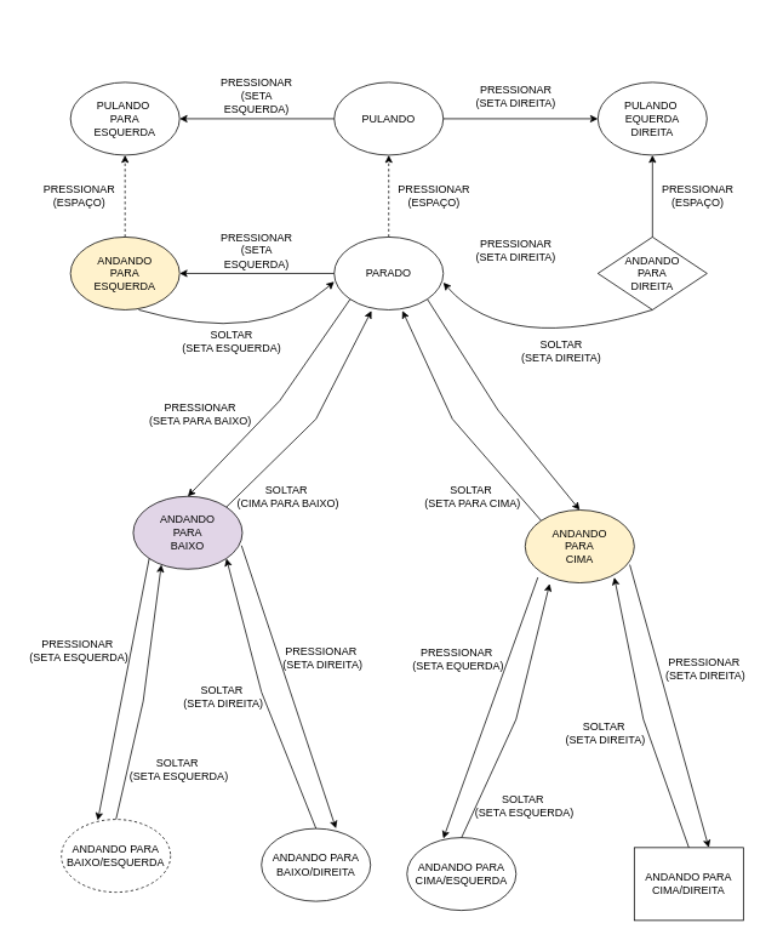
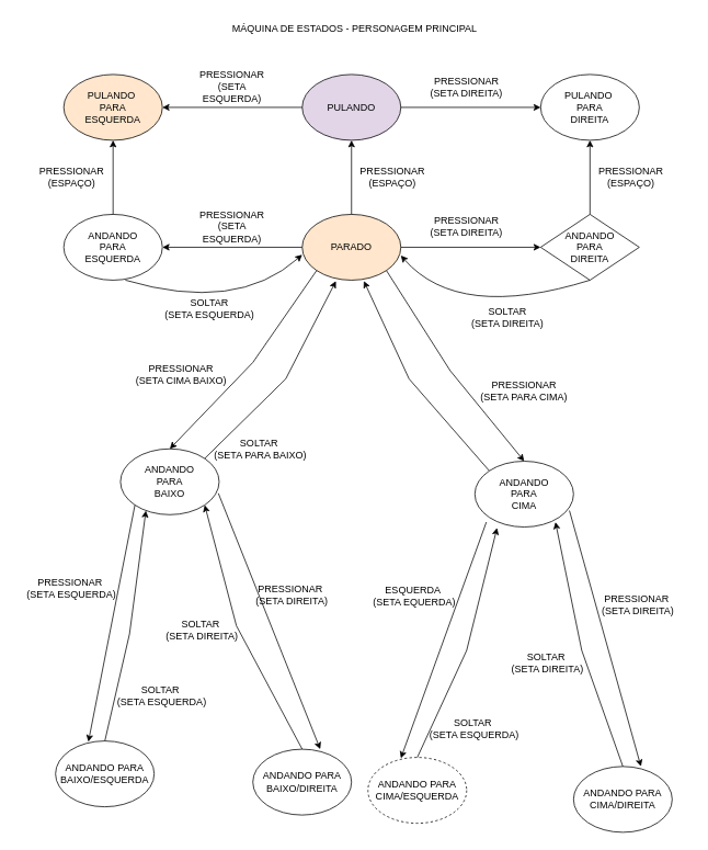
  <mxCell id="0" />
  <mxCell id="1" parent="0" />
- <mxCell id="2" value="PARADO" style="ellipse;whiteSpace=wrap;html=1;" vertex="1" parent="1"><mxGeometry x="367" y="260" width="120" height="80" as="geometry" /></mxCell>
- <mxCell id="3" value="PULANDO" style="ellipse;whiteSpace=wrap;html=1;" vertex="1" parent="1"><mxGeometry x="367" y="90" width="120" height="80" as="geometry" /></mxCell>
+ <mxCell id="2" value="PARADO" style="ellipse;whiteSpace=wrap;html=1;fillColor=#ffe6cc;" vertex="1" parent="1"><mxGeometry x="367" y="260" width="120" height="80" as="geometry" /></mxCell>
+ <mxCell id="3" value="PULANDO" style="ellipse;whiteSpace=wrap;html=1;fillColor=#e1d5e7;" vertex="1" parent="1"><mxGeometry x="367" y="90" width="120" height="80" as="geometry" /></mxCell>
  <mxCell id="4" value="ANDANDO&lt;div&gt;PARA&lt;/div&gt;&lt;div&gt;DIREITA&lt;/div&gt;" style="rhombus;whiteSpace=wrap;html=1;" vertex="1" parent="1"><mxGeometry x="657" y="260" width="120" height="80" as="geometry" /></mxCell>
- <mxCell id="5" value="ANDANDO&lt;div&gt;PARA&lt;/div&gt;&lt;div&gt;ESQUERDA&lt;/div&gt;" style="ellipse;whiteSpace=wrap;html=1;fillColor=#fff2cc;" vertex="1" parent="1"><mxGeometry x="77" y="260" width="120" height="80" as="geometry" /></mxCell>
+ <mxCell id="5" value="ANDANDO&lt;div&gt;PARA&lt;/div&gt;&lt;div&gt;ESQUERDA&lt;/div&gt;" style="ellipse;whiteSpace=wrap;html=1;" vertex="1" parent="1"><mxGeometry x="77" y="260" width="120" height="80" as="geometry" /></mxCell>
+ <mxCell id="6" value="" style="endArrow=classic;html=1;rounded=0;entryX=0;entryY=0.5;entryDx=0;entryDy=0;exitX=1;exitY=0.5;exitDx=0;exitDy=0;" edge="1" parent="1" source="2" target="4"><mxGeometry width="50" height="50" relative="1" as="geometry"><mxPoint x="537" y="340" as="sourcePoint" /><mxPoint x="587" y="290" as="targetPoint" /></mxGeometry></mxCell>
  <mxCell id="7" value="PRESSIONAR (SETA DIREITA)" style="text;html=1;align=center;verticalAlign=middle;whiteSpace=wrap;rounded=0;" vertex="1" parent="1"><mxGeometry x="517" y="260" width="100" height="30" as="geometry" /></mxCell>
  <mxCell id="8" value="" style="endArrow=classic;html=1;rounded=0;exitX=0;exitY=0.5;exitDx=0;exitDy=0;entryX=1;entryY=0.5;entryDx=0;entryDy=0;" edge="1" parent="1" source="2" target="5"><mxGeometry width="50" height="50" relative="1" as="geometry"><mxPoint x="257" y="290" as="sourcePoint" /><mxPoint x="307" y="240" as="targetPoint" /></mxGeometry></mxCell>
  <mxCell id="9" value="PRESSIONAR (SETA ESQUERDA&lt;span style=&quot;background-color: transparent; color: light-dark(rgb(0, 0, 0), rgb(255, 255, 255));&quot;&gt;)&lt;/span&gt;" style="text;html=1;align=center;verticalAlign=middle;whiteSpace=wrap;rounded=0;" vertex="1" parent="1"><mxGeometry x="227" y="260" width="110" height="30" as="geometry" /></mxCell>
- <mxCell id="10" value="" style="endArrow=classic;html=1;rounded=0;entryX=0.5;entryY=1;entryDx=0;entryDy=0;exitX=0.5;exitY=0;exitDx=0;exitDy=0;dashed=1;" edge="1" parent="1" source="2" target="3"><mxGeometry width="50" height="50" relative="1" as="geometry"><mxPoint x="337" y="450" as="sourcePoint" /><mxPoint x="387" y="400" as="targetPoint" /></mxGeometry></mxCell>
- <mxCell id="11" value="PULANDO&amp;nbsp;&lt;div&gt;PARA&lt;/div&gt;&lt;div&gt;ESQUERDA&lt;/div&gt;" style="ellipse;whiteSpace=wrap;html=1;" vertex="1" parent="1"><mxGeometry x="77" y="90" width="120" height="80" as="geometry" /></mxCell>
- <mxCell id="12" value="PULANDO&amp;nbsp;&lt;div&gt;EQUERDA&lt;/div&gt;&lt;div&gt;DIREITA&lt;/div&gt;" style="ellipse;whiteSpace=wrap;html=1;" vertex="1" parent="1"><mxGeometry x="657" y="90" width="120" height="80" as="geometry" /></mxCell>
- <mxCell id="13" value="" style="endArrow=classic;html=1;rounded=0;entryX=0.5;entryY=1;entryDx=0;entryDy=0;exitX=0.5;exitY=0;exitDx=0;exitDy=0;dashed=1;" edge="1" parent="1" source="5" target="11"><mxGeometry width="50" height="50" relative="1" as="geometry"><mxPoint x="217" y="220" as="sourcePoint" /><mxPoint x="267" y="170" as="targetPoint" /></mxGeometry></mxCell>
+ <mxCell id="10" value="" style="endArrow=classic;html=1;rounded=0;entryX=0.5;entryY=1;entryDx=0;entryDy=0;exitX=0.5;exitY=0;exitDx=0;exitDy=0;" edge="1" parent="1" source="2" target="3"><mxGeometry width="50" height="50" relative="1" as="geometry"><mxPoint x="337" y="450" as="sourcePoint" /><mxPoint x="387" y="400" as="targetPoint" /></mxGeometry></mxCell>
+ <mxCell id="11" value="PULANDO&amp;nbsp;&lt;div&gt;PARA&lt;/div&gt;&lt;div&gt;ESQUERDA&lt;/div&gt;" style="ellipse;whiteSpace=wrap;html=1;fillColor=#ffe6cc;" vertex="1" parent="1"><mxGeometry x="77" y="90" width="120" height="80" as="geometry" /></mxCell>
+ <mxCell id="12" value="PULANDO&amp;nbsp;&lt;div&gt;PARA&lt;/div&gt;&lt;div&gt;DIREITA&lt;/div&gt;" style="ellipse;whiteSpace=wrap;html=1;" vertex="1" parent="1"><mxGeometry x="657" y="90" width="120" height="80" as="geometry" /></mxCell>
+ <mxCell id="13" value="" style="endArrow=classic;html=1;rounded=0;entryX=0.5;entryY=1;entryDx=0;entryDy=0;exitX=0.5;exitY=0;exitDx=0;exitDy=0;" edge="1" parent="1" source="5" target="11"><mxGeometry width="50" height="50" relative="1" as="geometry"><mxPoint x="217" y="220" as="sourcePoint" /><mxPoint x="267" y="170" as="targetPoint" /></mxGeometry></mxCell>
  <mxCell id="14" value="" style="endArrow=classic;html=1;rounded=0;entryX=0.5;entryY=1;entryDx=0;entryDy=0;exitX=0.5;exitY=0;exitDx=0;exitDy=0;" edge="1" parent="1" source="4" target="12"><mxGeometry width="50" height="50" relative="1" as="geometry"><mxPoint x="497" y="420" as="sourcePoint" /><mxPoint x="547" y="370" as="targetPoint" /></mxGeometry></mxCell>
  <mxCell id="15" value="PRESSIONAR (ESPAÇO)" style="text;html=1;align=center;verticalAlign=middle;whiteSpace=wrap;rounded=0;" vertex="1" parent="1"><mxGeometry x="37" y="200" width="100" height="30" as="geometry" /></mxCell>
  <mxCell id="16" value="PRESSIONAR (ESPAÇO)" style="text;html=1;align=center;verticalAlign=middle;whiteSpace=wrap;rounded=0;" vertex="1" parent="1"><mxGeometry x="717" y="200" width="100" height="30" as="geometry" /></mxCell>
  <mxCell id="17" value="PRESSIONAR (ESPAÇO)" style="text;html=1;align=center;verticalAlign=middle;whiteSpace=wrap;rounded=0;" vertex="1" parent="1"><mxGeometry x="427" y="200" width="100" height="30" as="geometry" /></mxCell>
  <mxCell id="18" value="" style="endArrow=classic;html=1;rounded=0;entryX=0;entryY=0.5;entryDx=0;entryDy=0;exitX=1;exitY=0.5;exitDx=0;exitDy=0;" edge="1" parent="1"><mxGeometry width="50" height="50" relative="1" as="geometry"><mxPoint x="487" y="130" as="sourcePoint" /><mxPoint x="657" y="130" as="targetPoint" /></mxGeometry></mxCell>
  <mxCell id="19" value="PRESSIONAR (SETA DIREITA)" style="text;html=1;align=center;verticalAlign=middle;whiteSpace=wrap;rounded=0;" vertex="1" parent="1"><mxGeometry x="517" y="90" width="100" height="30" as="geometry" /></mxCell>
  <mxCell id="20" value="" style="endArrow=classic;html=1;rounded=0;exitX=0;exitY=0.5;exitDx=0;exitDy=0;entryX=1;entryY=0.5;entryDx=0;entryDy=0;" edge="1" parent="1"><mxGeometry width="50" height="50" relative="1" as="geometry"><mxPoint x="367" y="130" as="sourcePoint" /><mxPoint x="197" y="130" as="targetPoint" /></mxGeometry></mxCell>
  <mxCell id="21" value="PRESSIONAR (SETA ESQUERDA&lt;span style=&quot;background-color: transparent; color: light-dark(rgb(0, 0, 0), rgb(255, 255, 255));&quot;&gt;)&lt;/span&gt;" style="text;html=1;align=center;verticalAlign=middle;whiteSpace=wrap;rounded=0;" vertex="1" parent="1"><mxGeometry x="227" y="90" width="110" height="30" as="geometry" /></mxCell>
  <mxCell id="22" value="SOLTAR&lt;div&gt;(SETA DIREITA)&lt;/div&gt;" style="text;html=1;align=center;verticalAlign=middle;whiteSpace=wrap;rounded=0;" vertex="1" parent="1"><mxGeometry x="567" y="370" width="100" height="30" as="geometry" /></mxCell>
  <mxCell id="23" value="" style="curved=1;endArrow=classic;html=1;rounded=0;exitX=0.625;exitY=1;exitDx=0;exitDy=0;exitPerimeter=0;entryX=0;entryY=0.613;entryDx=0;entryDy=0;entryPerimeter=0;" edge="1" parent="1" source="5" target="2"><mxGeometry width="50" height="50" relative="1" as="geometry"><mxPoint x="237" y="380" as="sourcePoint" /><mxPoint x="397" y="340" as="targetPoint" /><Array as="points"><mxPoint x="287" y="380" /></Array></mxGeometry></mxCell>
  <mxCell id="24" value="SOLTAR&lt;div&gt;(SETA ESQUERDA)&lt;/div&gt;" style="text;html=1;align=center;verticalAlign=middle;whiteSpace=wrap;rounded=0;" vertex="1" parent="1"><mxGeometry x="197" y="360" width="115" height="30" as="geometry" /></mxCell>
+ <mxCell id="25" value="MÁQUINA DE ESTADOS - PERSONAGEM PRINCIPAL" style="text;html=1;align=center;verticalAlign=middle;whiteSpace=wrap;rounded=0;" vertex="1" parent="1"><mxGeometry x="266" y="20" width="330" height="30" as="geometry" /></mxCell>
  <mxCell id="26" value="" style="curved=1;endArrow=classic;html=1;rounded=0;exitX=0.5;exitY=1;exitDx=0;exitDy=0;" edge="1" parent="1" source="4"><mxGeometry width="50" height="50" relative="1" as="geometry"><mxPoint x="507" y="390" as="sourcePoint" /><mxPoint x="487" y="310" as="targetPoint" /><Array as="points"><mxPoint x="557" y="390" /></Array></mxGeometry></mxCell>
- <mxCell id="27" value="ANDANDO&lt;div&gt;PARA&lt;/div&gt;&lt;div&gt;BAIXO&lt;/div&gt;" style="ellipse;whiteSpace=wrap;html=1;fillColor=#e1d5e7;" vertex="1" parent="1"><mxGeometry x="146" y="545" width="120" height="80" as="geometry" /></mxCell>
+ <mxCell id="27" value="ANDANDO&lt;div&gt;PARA&lt;/div&gt;&lt;div&gt;BAIXO&lt;/div&gt;" style="ellipse;whiteSpace=wrap;html=1;" vertex="1" parent="1"><mxGeometry x="146" y="545" width="120" height="80" as="geometry" /></mxCell>
  <mxCell id="28" value="" style="endArrow=classic;html=1;rounded=0;exitX=0;exitY=1;exitDx=0;exitDy=0;entryX=0.5;entryY=0;entryDx=0;entryDy=0;" edge="1" parent="1" source="2" target="27"><mxGeometry width="50" height="50" relative="1" as="geometry"><mxPoint x="367" y="610" as="sourcePoint" /><mxPoint x="417" y="560" as="targetPoint" /><Array as="points"><mxPoint x="307" y="440" /></Array></mxGeometry></mxCell>
- <mxCell id="29" value="PRESSIONAR&lt;div&gt;(SETA PARA BAIXO)&lt;/div&gt;" style="text;html=1;align=center;verticalAlign=middle;whiteSpace=wrap;rounded=0;" vertex="1" parent="1"><mxGeometry x="157" y="440" width="126" height="30" as="geometry" /></mxCell>
- <mxCell id="30" value="ANDANDO&lt;div&gt;PARA&lt;/div&gt;&lt;div&gt;CIMA&lt;/div&gt;" style="ellipse;whiteSpace=wrap;html=1;fillColor=#fff2cc;" vertex="1" parent="1"><mxGeometry x="577" y="560" width="120" height="80" as="geometry" /></mxCell>
+ <mxCell id="29" value="PRESSIONAR&lt;div&gt;(SETA CIMA BAIXO)&lt;/div&gt;" style="text;html=1;align=center;verticalAlign=middle;whiteSpace=wrap;rounded=0;" vertex="1" parent="1"><mxGeometry x="157" y="440" width="126" height="30" as="geometry" /></mxCell>
+ <mxCell id="30" value="ANDANDO&lt;div&gt;PARA&lt;/div&gt;&lt;div&gt;CIMA&lt;/div&gt;" style="ellipse;whiteSpace=wrap;html=1;" vertex="1" parent="1"><mxGeometry x="577" y="560" width="120" height="80" as="geometry" /></mxCell>
  <mxCell id="31" value="" style="endArrow=classic;html=1;rounded=0;exitX=1;exitY=1;exitDx=0;exitDy=0;entryX=0.5;entryY=0;entryDx=0;entryDy=0;" edge="1" parent="1" target="30" source="2"><mxGeometry width="50" height="50" relative="1" as="geometry"><mxPoint x="467" y="340" as="sourcePoint" /><mxPoint x="697" y="560" as="targetPoint" /><Array as="points"><mxPoint x="547" y="450" /></Array></mxGeometry></mxCell>
- <mxCell id="33" value="ANDANDO PARA&lt;div&gt;BAIXO/ESQUERDA&lt;/div&gt;" style="ellipse;whiteSpace=wrap;html=1;dashed=1;" vertex="1" parent="1"><mxGeometry x="67" y="900" width="120" height="80" as="geometry" /></mxCell>
- <mxCell id="34" value="ANDANDO PARA&lt;div&gt;BAIXO/DIREITA&lt;/div&gt;" style="ellipse;whiteSpace=wrap;html=1;" vertex="1" parent="1"><mxGeometry x="287" y="910" width="120" height="80" as="geometry" /></mxCell>
+ <mxCell id="32" value="PRESSIONAR&lt;div&gt;(SETA PARA CIMA)&lt;/div&gt;" style="text;html=1;align=center;verticalAlign=middle;whiteSpace=wrap;rounded=0;" vertex="1" parent="1"><mxGeometry x="574" y="460" width="126" height="30" as="geometry" /></mxCell>
+ <mxCell id="33" value="ANDANDO PARA&lt;div&gt;BAIXO/ESQUERDA&lt;/div&gt;" style="ellipse;whiteSpace=wrap;html=1;" vertex="1" parent="1"><mxGeometry x="67" y="900" width="120" height="80" as="geometry" /></mxCell>
+ <mxCell id="34" value="ANDANDO PARA&lt;div&gt;BAIXO/DIREITA&lt;/div&gt;" style="ellipse;whiteSpace=wrap;html=1;" vertex="1" parent="1"><mxGeometry x="307" y="910" width="120" height="80" as="geometry" /></mxCell>
  <mxCell id="35" value="" style="endArrow=classic;html=1;rounded=0;entryX=0.333;entryY=0.013;entryDx=0;entryDy=0;entryPerimeter=0;exitX=0;exitY=1;exitDx=0;exitDy=0;" edge="1" parent="1" source="27" target="33"><mxGeometry width="50" height="50" relative="1" as="geometry"><mxPoint x="167" y="610" as="sourcePoint" /><mxPoint x="277" y="750" as="targetPoint" /></mxGeometry></mxCell>
  <mxCell id="36" value="" style="endArrow=classic;html=1;rounded=0;exitX=0.992;exitY=0.675;exitDx=0;exitDy=0;exitPerimeter=0;entryX=0.683;entryY=0;entryDx=0;entryDy=0;entryPerimeter=0;" edge="1" parent="1" source="27" target="34"><mxGeometry width="50" height="50" relative="1" as="geometry"><mxPoint x="377" y="770" as="sourcePoint" /><mxPoint x="297" y="900" as="targetPoint" /></mxGeometry></mxCell>
  <mxCell id="37" value="PRESSIONAR&lt;div&gt;&amp;nbsp;(SETA ESQUERDA)&lt;/div&gt;" style="text;html=1;align=center;verticalAlign=middle;whiteSpace=wrap;rounded=0;" vertex="1" parent="1"><mxGeometry x="20" y="700" width="130" height="30" as="geometry" /></mxCell>
  <mxCell id="38" value="PRESSIONAR&lt;div&gt;&amp;nbsp;(SETA DIREITA)&lt;/div&gt;" style="text;html=1;align=center;verticalAlign=middle;whiteSpace=wrap;rounded=0;" vertex="1" parent="1"><mxGeometry x="288" y="708" width="130" height="30" as="geometry" /></mxCell>
  <mxCell id="39" value="" style="endArrow=classic;html=1;rounded=0;entryX=0.625;entryY=1.013;entryDx=0;entryDy=0;entryPerimeter=0;exitX=0;exitY=0;exitDx=0;exitDy=0;" edge="1" parent="1" source="30" target="2"><mxGeometry width="50" height="50" relative="1" as="geometry"><mxPoint x="497" y="650" as="sourcePoint" /><mxPoint x="547" y="600" as="targetPoint" /><Array as="points"><mxPoint x="497" y="460" /></Array></mxGeometry></mxCell>
  <mxCell id="40" value="" style="endArrow=classic;html=1;rounded=0;exitX=1;exitY=0;exitDx=0;exitDy=0;entryX=0.342;entryY=1.013;entryDx=0;entryDy=0;entryPerimeter=0;" edge="1" parent="1" source="27" target="2"><mxGeometry width="50" height="50" relative="1" as="geometry"><mxPoint x="337" y="540" as="sourcePoint" /><mxPoint x="416" y="337" as="targetPoint" /><Array as="points"><mxPoint x="347" y="460" /></Array></mxGeometry></mxCell>
- <mxCell id="41" value="SOLTAR&amp;nbsp;&lt;div&gt;(CIMA PARA BAIXO)&lt;/div&gt;" style="text;html=1;align=center;verticalAlign=middle;whiteSpace=wrap;rounded=0;" vertex="1" parent="1"><mxGeometry x="259" y="530" width="115" height="30" as="geometry" /></mxCell>
- <mxCell id="42" value="SOLTAR&amp;nbsp;&lt;div&gt;(SETA PARA CIMA)&lt;/div&gt;" style="text;html=1;align=center;verticalAlign=middle;whiteSpace=wrap;rounded=0;" vertex="1" parent="1"><mxGeometry x="462" y="530" width="115" height="30" as="geometry" /></mxCell>
+ <mxCell id="41" value="SOLTAR&amp;nbsp;&lt;div&gt;(SETA PARA BAIXO)&lt;/div&gt;" style="text;html=1;align=center;verticalAlign=middle;whiteSpace=wrap;rounded=0;" vertex="1" parent="1"><mxGeometry x="259" y="530" width="115" height="30" as="geometry" /></mxCell>
  <mxCell id="43" value="" style="endArrow=classic;html=1;rounded=0;entryX=1;entryY=1;entryDx=0;entryDy=0;exitX=0.5;exitY=0;exitDx=0;exitDy=0;" edge="1" parent="1" source="34" target="27"><mxGeometry width="50" height="50" relative="1" as="geometry"><mxPoint x="227" y="1080" as="sourcePoint" /><mxPoint x="277" y="1030" as="targetPoint" /><Array as="points"><mxPoint x="287" y="760" /></Array></mxGeometry></mxCell>
  <mxCell id="44" value="" style="endArrow=classic;html=1;rounded=0;entryX=0.258;entryY=0.938;entryDx=0;entryDy=0;entryPerimeter=0;exitX=0.5;exitY=0;exitDx=0;exitDy=0;" edge="1" parent="1" source="33" target="27"><mxGeometry width="50" height="50" relative="1" as="geometry"><mxPoint x="177" y="880" as="sourcePoint" /><mxPoint x="227" y="830" as="targetPoint" /><Array as="points"><mxPoint x="157" y="770" /></Array></mxGeometry></mxCell>
  <mxCell id="45" value="SOLTAR&amp;nbsp;&lt;div&gt;(SETA ESQUERDA)&lt;/div&gt;" style="text;html=1;align=center;verticalAlign=middle;whiteSpace=wrap;rounded=0;" vertex="1" parent="1"><mxGeometry x="139" y="830" width="115" height="30" as="geometry" /></mxCell>
  <mxCell id="46" value="SOLTAR&amp;nbsp;&lt;div&gt;(SETA DIREITA)&lt;/div&gt;" style="text;html=1;align=center;verticalAlign=middle;whiteSpace=wrap;rounded=0;" vertex="1" parent="1"><mxGeometry x="188" y="750" width="115" height="30" as="geometry" /></mxCell>
- <mxCell id="47" value="ANDANDO PARA&lt;div&gt;CIMA/ESQUERDA&lt;/div&gt;" style="ellipse;whiteSpace=wrap;html=1;" vertex="1" parent="1"><mxGeometry x="447" y="920" width="120" height="80" as="geometry" /></mxCell>
- <mxCell id="48" value="ANDANDO PARA&lt;div&gt;CIMA/DIREITA&lt;/div&gt;" style="whiteSpace=wrap;html=1;rounded=0;" vertex="1" parent="1"><mxGeometry x="697" y="931" width="120" height="80" as="geometry" /></mxCell>
+ <mxCell id="47" value="ANDANDO PARA&lt;div&gt;CIMA/ESQUERDA&lt;/div&gt;" style="ellipse;whiteSpace=wrap;html=1;dashed=1;" vertex="1" parent="1"><mxGeometry x="447" y="920" width="120" height="80" as="geometry" /></mxCell>
+ <mxCell id="48" value="ANDANDO PARA&lt;div&gt;CIMA/DIREITA&lt;/div&gt;" style="ellipse;whiteSpace=wrap;html=1;" vertex="1" parent="1"><mxGeometry x="697" y="931" width="120" height="80" as="geometry" /></mxCell>
  <mxCell id="49" value="" style="endArrow=classic;html=1;rounded=0;entryX=0.333;entryY=0.013;entryDx=0;entryDy=0;entryPerimeter=0;exitX=0;exitY=1;exitDx=0;exitDy=0;" edge="1" parent="1" target="47"><mxGeometry width="50" height="50" relative="1" as="geometry"><mxPoint x="591" y="634" as="sourcePoint" /><mxPoint x="704" y="771" as="targetPoint" /></mxGeometry></mxCell>
  <mxCell id="50" value="" style="endArrow=classic;html=1;rounded=0;exitX=0.992;exitY=0.675;exitDx=0;exitDy=0;exitPerimeter=0;entryX=0.683;entryY=0;entryDx=0;entryDy=0;entryPerimeter=0;" edge="1" parent="1" target="48"><mxGeometry width="50" height="50" relative="1" as="geometry"><mxPoint x="692" y="620" as="sourcePoint" /><mxPoint x="724" y="921" as="targetPoint" /></mxGeometry></mxCell>
  <mxCell id="51" value="PRESSIONAR&lt;div&gt;&amp;nbsp;(SETA DIREITA)&lt;/div&gt;" style="text;html=1;align=center;verticalAlign=middle;whiteSpace=wrap;rounded=0;" vertex="1" parent="1"><mxGeometry x="709" y="720" width="130" height="30" as="geometry" /></mxCell>
  <mxCell id="52" value="" style="endArrow=classic;html=1;rounded=0;entryX=1;entryY=1;entryDx=0;entryDy=0;exitX=0.5;exitY=0;exitDx=0;exitDy=0;" edge="1" parent="1" source="48"><mxGeometry width="50" height="50" relative="1" as="geometry"><mxPoint x="654" y="1101" as="sourcePoint" /><mxPoint x="675" y="634" as="targetPoint" /><Array as="points"><mxPoint x="707" y="790" /></Array></mxGeometry></mxCell>
  <mxCell id="53" value="" style="endArrow=classic;html=1;rounded=0;entryX=0.258;entryY=0.938;entryDx=0;entryDy=0;entryPerimeter=0;exitX=0.5;exitY=0;exitDx=0;exitDy=0;" edge="1" parent="1" source="47"><mxGeometry width="50" height="50" relative="1" as="geometry"><mxPoint x="604" y="901" as="sourcePoint" /><mxPoint x="604" y="641" as="targetPoint" /><Array as="points"><mxPoint x="567" y="790" /></Array></mxGeometry></mxCell>
  <mxCell id="54" value="SOLTAR&amp;nbsp;&lt;div&gt;(SETA ESQUERDA)&lt;/div&gt;" style="text;html=1;align=center;verticalAlign=middle;whiteSpace=wrap;rounded=0;" vertex="1" parent="1"><mxGeometry x="519" y="870" width="115" height="30" as="geometry" /></mxCell>
  <mxCell id="55" value="SOLTAR&amp;nbsp;&lt;div&gt;(SETA DIREITA)&lt;/div&gt;" style="text;html=1;align=center;verticalAlign=middle;whiteSpace=wrap;rounded=0;" vertex="1" parent="1"><mxGeometry x="608" y="790" width="115" height="30" as="geometry" /></mxCell>
- <mxCell id="56" value="PRESSIONAR&lt;div&gt;&amp;nbsp;(SETA EQUERDA)&lt;/div&gt;" style="text;html=1;align=center;verticalAlign=middle;whiteSpace=wrap;rounded=0;" vertex="1" parent="1"><mxGeometry x="437" y="709" width="130" height="30" as="geometry" /></mxCell>
+ <mxCell id="56" value="ESQUERDA&lt;div&gt;&amp;nbsp;(SETA EQUERDA)&lt;/div&gt;" style="text;html=1;align=center;verticalAlign=middle;whiteSpace=wrap;rounded=0;" vertex="1" parent="1"><mxGeometry x="437" y="709" width="130" height="30" as="geometry" /></mxCell>
